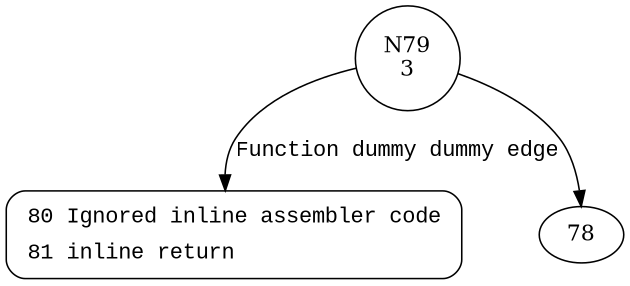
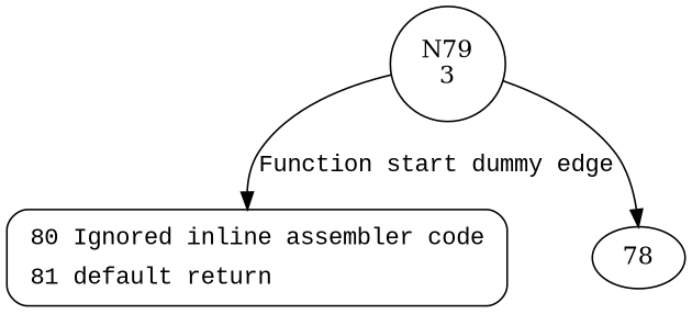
  digraph {
    n1 [label="N79\n3" shape=circle]
-   n2 [fillcolor=white fontname="Courier New" label=<<table border="0" cellborder="0" cellpadding="3" bgcolor="white"><tr><td align="right">80</td><td align="left">Ignored inline assembler code</td></tr><tr><td align="right">81</td><td align="left">inline return</td></tr></table>> penwidth=1 shape=Mrecord style="filled,bold"]
+   n2 [fillcolor=white fontname="Courier New" label=<<table border="0" cellborder="0" cellpadding="3" bgcolor="white"><tr><td align="right">80</td><td align="left">Ignored inline assembler code</td></tr><tr><td align="right">81</td><td align="left">default return</td></tr></table>> penwidth=1 shape=Mrecord style="filled,bold"]
    78
-   n1 -> n2 [fontname="Courier New" label="Function dummy dummy edge"]
+   n1 -> n2 [fontname="Courier New" label="Function start dummy edge"]
    n1 -> 78
  }
